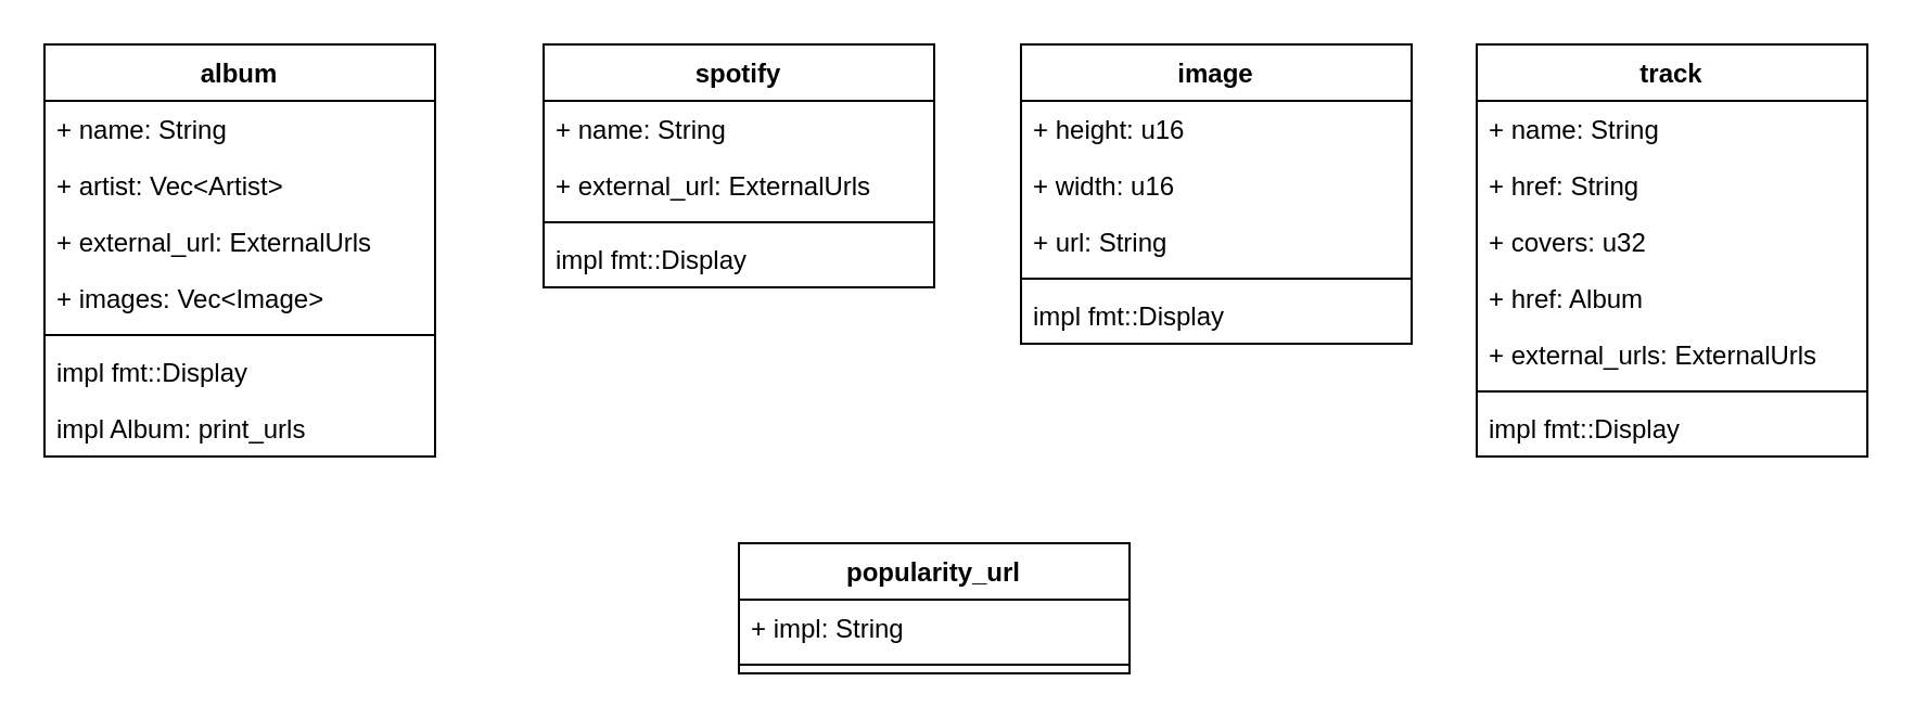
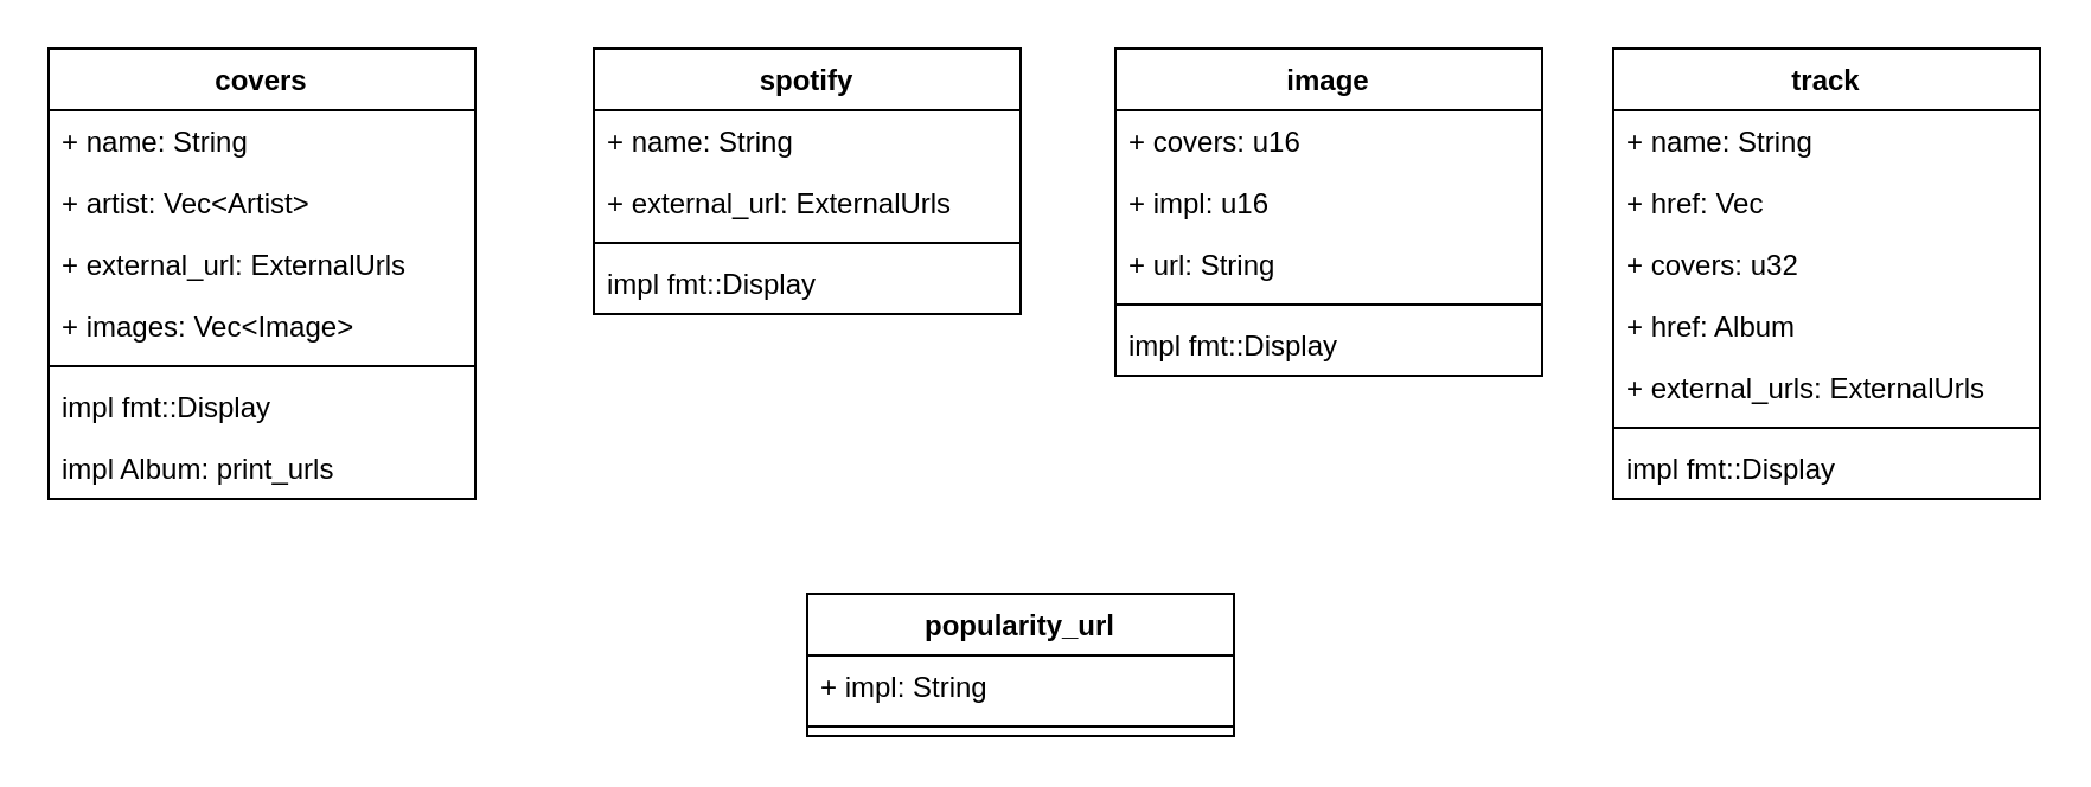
  <mxCell id="0" />
  <mxCell id="1" parent="0" />
- <mxCell id="2" value="album" style="swimlane;fontStyle=1;align=center;verticalAlign=top;childLayout=stackLayout;horizontal=1;startSize=26;horizontalStack=0;resizeParent=1;resizeParentMax=0;resizeLast=0;collapsible=1;marginBottom=0;" vertex="1" parent="1"><mxGeometry x="20" y="20" width="180" height="190" as="geometry" /></mxCell>
+ <mxCell id="2" value="covers" style="swimlane;fontStyle=1;align=center;verticalAlign=top;childLayout=stackLayout;horizontal=1;startSize=26;horizontalStack=0;resizeParent=1;resizeParentMax=0;resizeLast=0;collapsible=1;marginBottom=0;" vertex="1" parent="1"><mxGeometry x="20" y="20" width="180" height="190" as="geometry" /></mxCell>
  <mxCell id="3" value="+ name: String&#10;" style="text;strokeColor=none;fillColor=none;align=left;verticalAlign=top;spacingLeft=4;spacingRight=4;overflow=hidden;rotatable=0;points=[[0,0.5],[1,0.5]];portConstraint=eastwest;" vertex="1" parent="2"><mxGeometry y="26" width="180" height="26" as="geometry" /></mxCell>
  <mxCell id="4" value="+ artist: Vec&lt;Artist&gt;&#10;" style="text;strokeColor=none;fillColor=none;align=left;verticalAlign=top;spacingLeft=4;spacingRight=4;overflow=hidden;rotatable=0;points=[[0,0.5],[1,0.5]];portConstraint=eastwest;" vertex="1" parent="2"><mxGeometry y="52" width="180" height="26" as="geometry" /></mxCell>
  <mxCell id="5" value="+ external_url: ExternalUrls&#10;" style="text;strokeColor=none;fillColor=none;align=left;verticalAlign=top;spacingLeft=4;spacingRight=4;overflow=hidden;rotatable=0;points=[[0,0.5],[1,0.5]];portConstraint=eastwest;" vertex="1" parent="2"><mxGeometry y="78" width="180" height="26" as="geometry" /></mxCell>
  <mxCell id="6" value="+ images: Vec&lt;Image&gt;&#10;" style="text;strokeColor=none;fillColor=none;align=left;verticalAlign=top;spacingLeft=4;spacingRight=4;overflow=hidden;rotatable=0;points=[[0,0.5],[1,0.5]];portConstraint=eastwest;" vertex="1" parent="2"><mxGeometry y="104" width="180" height="26" as="geometry" /></mxCell>
  <mxCell id="7" value="" style="line;strokeWidth=1;fillColor=none;align=left;verticalAlign=middle;spacingTop=-1;spacingLeft=3;spacingRight=3;rotatable=0;labelPosition=right;points=[];portConstraint=eastwest;strokeColor=inherit;" vertex="1" parent="2"><mxGeometry y="130" width="180" height="8" as="geometry" /></mxCell>
  <mxCell id="8" value="impl fmt::Display" style="text;strokeColor=none;fillColor=none;align=left;verticalAlign=top;spacingLeft=4;spacingRight=4;overflow=hidden;rotatable=0;points=[[0,0.5],[1,0.5]];portConstraint=eastwest;" vertex="1" parent="2"><mxGeometry y="138" width="180" height="26" as="geometry" /></mxCell>
  <mxCell id="9" value="impl Album: print_urls" style="text;strokeColor=none;fillColor=none;align=left;verticalAlign=top;spacingLeft=4;spacingRight=4;overflow=hidden;rotatable=0;points=[[0,0.5],[1,0.5]];portConstraint=eastwest;" vertex="1" parent="2"><mxGeometry y="164" width="180" height="26" as="geometry" /></mxCell>
  <mxCell id="10" value="spotify" style="swimlane;fontStyle=1;align=center;verticalAlign=top;childLayout=stackLayout;horizontal=1;startSize=26;horizontalStack=0;resizeParent=1;resizeParentMax=0;resizeLast=0;collapsible=1;marginBottom=0;" vertex="1" parent="1"><mxGeometry x="250" y="20" width="180" height="112" as="geometry" /></mxCell>
  <mxCell id="11" value="+ name: String&#10;" style="text;strokeColor=none;fillColor=none;align=left;verticalAlign=top;spacingLeft=4;spacingRight=4;overflow=hidden;rotatable=0;points=[[0,0.5],[1,0.5]];portConstraint=eastwest;" vertex="1" parent="10"><mxGeometry y="26" width="180" height="26" as="geometry" /></mxCell>
  <mxCell id="12" value="+ external_url: ExternalUrls&#10;" style="text;strokeColor=none;fillColor=none;align=left;verticalAlign=top;spacingLeft=4;spacingRight=4;overflow=hidden;rotatable=0;points=[[0,0.5],[1,0.5]];portConstraint=eastwest;" vertex="1" parent="10"><mxGeometry y="52" width="180" height="26" as="geometry" /></mxCell>
  <mxCell id="13" value="" style="line;strokeWidth=1;fillColor=none;align=left;verticalAlign=middle;spacingTop=-1;spacingLeft=3;spacingRight=3;rotatable=0;labelPosition=right;points=[];portConstraint=eastwest;strokeColor=inherit;" vertex="1" parent="10"><mxGeometry y="78" width="180" height="8" as="geometry" /></mxCell>
  <mxCell id="14" value="impl fmt::Display" style="text;strokeColor=none;fillColor=none;align=left;verticalAlign=top;spacingLeft=4;spacingRight=4;overflow=hidden;rotatable=0;points=[[0,0.5],[1,0.5]];portConstraint=eastwest;" vertex="1" parent="10"><mxGeometry y="86" width="180" height="26" as="geometry" /></mxCell>
  <mxCell id="15" value="image" style="swimlane;fontStyle=1;align=center;verticalAlign=top;childLayout=stackLayout;horizontal=1;startSize=26;horizontalStack=0;resizeParent=1;resizeParentMax=0;resizeLast=0;collapsible=1;marginBottom=0;" vertex="1" parent="1"><mxGeometry x="470" y="20" width="180" height="138" as="geometry" /></mxCell>
- <mxCell id="16" value="+ height: u16" style="text;strokeColor=none;fillColor=none;align=left;verticalAlign=top;spacingLeft=4;spacingRight=4;overflow=hidden;rotatable=0;points=[[0,0.5],[1,0.5]];portConstraint=eastwest;" vertex="1" parent="15"><mxGeometry y="26" width="180" height="26" as="geometry" /></mxCell>
- <mxCell id="17" value="+ width: u16" style="text;strokeColor=none;fillColor=none;align=left;verticalAlign=top;spacingLeft=4;spacingRight=4;overflow=hidden;rotatable=0;points=[[0,0.5],[1,0.5]];portConstraint=eastwest;" vertex="1" parent="15"><mxGeometry y="52" width="180" height="26" as="geometry" /></mxCell>
+ <mxCell id="16" value="+ covers: u16" style="text;strokeColor=none;fillColor=none;align=left;verticalAlign=top;spacingLeft=4;spacingRight=4;overflow=hidden;rotatable=0;points=[[0,0.5],[1,0.5]];portConstraint=eastwest;" vertex="1" parent="15"><mxGeometry y="26" width="180" height="26" as="geometry" /></mxCell>
+ <mxCell id="17" value="+ impl: u16" style="text;strokeColor=none;fillColor=none;align=left;verticalAlign=top;spacingLeft=4;spacingRight=4;overflow=hidden;rotatable=0;points=[[0,0.5],[1,0.5]];portConstraint=eastwest;" vertex="1" parent="15"><mxGeometry y="52" width="180" height="26" as="geometry" /></mxCell>
  <mxCell id="18" value="+ url: String&#10;" style="text;strokeColor=none;fillColor=none;align=left;verticalAlign=top;spacingLeft=4;spacingRight=4;overflow=hidden;rotatable=0;points=[[0,0.5],[1,0.5]];portConstraint=eastwest;" vertex="1" parent="15"><mxGeometry y="78" width="180" height="26" as="geometry" /></mxCell>
  <mxCell id="19" value="" style="line;strokeWidth=1;fillColor=none;align=left;verticalAlign=middle;spacingTop=-1;spacingLeft=3;spacingRight=3;rotatable=0;labelPosition=right;points=[];portConstraint=eastwest;strokeColor=inherit;" vertex="1" parent="15"><mxGeometry y="104" width="180" height="8" as="geometry" /></mxCell>
  <mxCell id="20" value="impl fmt::Display" style="text;strokeColor=none;fillColor=none;align=left;verticalAlign=top;spacingLeft=4;spacingRight=4;overflow=hidden;rotatable=0;points=[[0,0.5],[1,0.5]];portConstraint=eastwest;" vertex="1" parent="15"><mxGeometry y="112" width="180" height="26" as="geometry" /></mxCell>
  <mxCell id="21" value="track" style="swimlane;fontStyle=1;align=center;verticalAlign=top;childLayout=stackLayout;horizontal=1;startSize=26;horizontalStack=0;resizeParent=1;resizeParentMax=0;resizeLast=0;collapsible=1;marginBottom=0;" vertex="1" parent="1"><mxGeometry x="680" y="20" width="180" height="190" as="geometry" /></mxCell>
  <mxCell id="22" value="+ name: String" style="text;strokeColor=none;fillColor=none;align=left;verticalAlign=top;spacingLeft=4;spacingRight=4;overflow=hidden;rotatable=0;points=[[0,0.5],[1,0.5]];portConstraint=eastwest;" vertex="1" parent="21"><mxGeometry y="26" width="180" height="26" as="geometry" /></mxCell>
- <mxCell id="23" value="+ href: String" style="text;strokeColor=none;fillColor=none;align=left;verticalAlign=top;spacingLeft=4;spacingRight=4;overflow=hidden;rotatable=0;points=[[0,0.5],[1,0.5]];portConstraint=eastwest;" vertex="1" parent="21"><mxGeometry y="52" width="180" height="26" as="geometry" /></mxCell>
+ <mxCell id="23" value="+ href: Vec" style="text;strokeColor=none;fillColor=none;align=left;verticalAlign=top;spacingLeft=4;spacingRight=4;overflow=hidden;rotatable=0;points=[[0,0.5],[1,0.5]];portConstraint=eastwest;" vertex="1" parent="21"><mxGeometry y="52" width="180" height="26" as="geometry" /></mxCell>
  <mxCell id="24" value="+ covers: u32" style="text;strokeColor=none;fillColor=none;align=left;verticalAlign=top;spacingLeft=4;spacingRight=4;overflow=hidden;rotatable=0;points=[[0,0.5],[1,0.5]];portConstraint=eastwest;" vertex="1" parent="21"><mxGeometry y="78" width="180" height="26" as="geometry" /></mxCell>
  <mxCell id="25" value="+ href: Album" style="text;strokeColor=none;fillColor=none;align=left;verticalAlign=top;spacingLeft=4;spacingRight=4;overflow=hidden;rotatable=0;points=[[0,0.5],[1,0.5]];portConstraint=eastwest;" vertex="1" parent="21"><mxGeometry y="104" width="180" height="26" as="geometry" /></mxCell>
  <mxCell id="26" value="+ external_urls: ExternalUrls" style="text;strokeColor=none;fillColor=none;align=left;verticalAlign=top;spacingLeft=4;spacingRight=4;overflow=hidden;rotatable=0;points=[[0,0.5],[1,0.5]];portConstraint=eastwest;" vertex="1" parent="21"><mxGeometry y="130" width="180" height="26" as="geometry" /></mxCell>
  <mxCell id="27" value="" style="line;strokeWidth=1;fillColor=none;align=left;verticalAlign=middle;spacingTop=-1;spacingLeft=3;spacingRight=3;rotatable=0;labelPosition=right;points=[];portConstraint=eastwest;strokeColor=inherit;" vertex="1" parent="21"><mxGeometry y="156" width="180" height="8" as="geometry" /></mxCell>
  <mxCell id="28" value="impl fmt::Display" style="text;strokeColor=none;fillColor=none;align=left;verticalAlign=top;spacingLeft=4;spacingRight=4;overflow=hidden;rotatable=0;points=[[0,0.5],[1,0.5]];portConstraint=eastwest;" vertex="1" parent="21"><mxGeometry y="164" width="180" height="26" as="geometry" /></mxCell>
  <mxCell id="29" value="popularity_url" style="swimlane;fontStyle=1;align=center;verticalAlign=top;childLayout=stackLayout;horizontal=1;startSize=26;horizontalStack=0;resizeParent=1;resizeParentMax=0;resizeLast=0;collapsible=1;marginBottom=0;" vertex="1" parent="1"><mxGeometry x="340" y="250" width="180" height="60" as="geometry" /></mxCell>
  <mxCell id="30" value="+ impl: String" style="text;strokeColor=none;fillColor=none;align=left;verticalAlign=top;spacingLeft=4;spacingRight=4;overflow=hidden;rotatable=0;points=[[0,0.5],[1,0.5]];portConstraint=eastwest;" vertex="1" parent="29"><mxGeometry y="26" width="180" height="26" as="geometry" /></mxCell>
  <mxCell id="31" value="" style="line;strokeWidth=1;fillColor=none;align=left;verticalAlign=middle;spacingTop=-1;spacingLeft=3;spacingRight=3;rotatable=0;labelPosition=right;points=[];portConstraint=eastwest;strokeColor=inherit;" vertex="1" parent="29"><mxGeometry y="52" width="180" height="8" as="geometry" /></mxCell>
